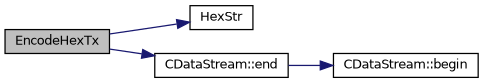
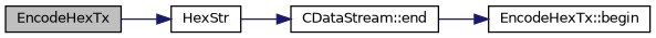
  digraph {
    rankdir=LR
    node [color=black fillcolor=white fontname=Helvetica fontsize=10 shape=record style=filled]
    edge [color=midnightblue fontname=Helvetica fontsize=10 labelfontname=Helvetica labelfontsize=10 style=solid]
    n1 [fillcolor=grey75 fontcolor=black height=0.2 label=EncodeHexTx width=0.4]
    n2 [height=0.2 label=HexStr width=0.4]
    n3 [height=0.2 label="CDataStream::end" width=0.4]
-   n4 [height=0.2 label="CDataStream::begin" width=0.4]
+   n4 [height=0.2 label="EncodeHexTx::begin" width=0.4]
    n1 -> n2
-   n1 -> n3
+   n2 -> n3
    n3 -> n4
  }
